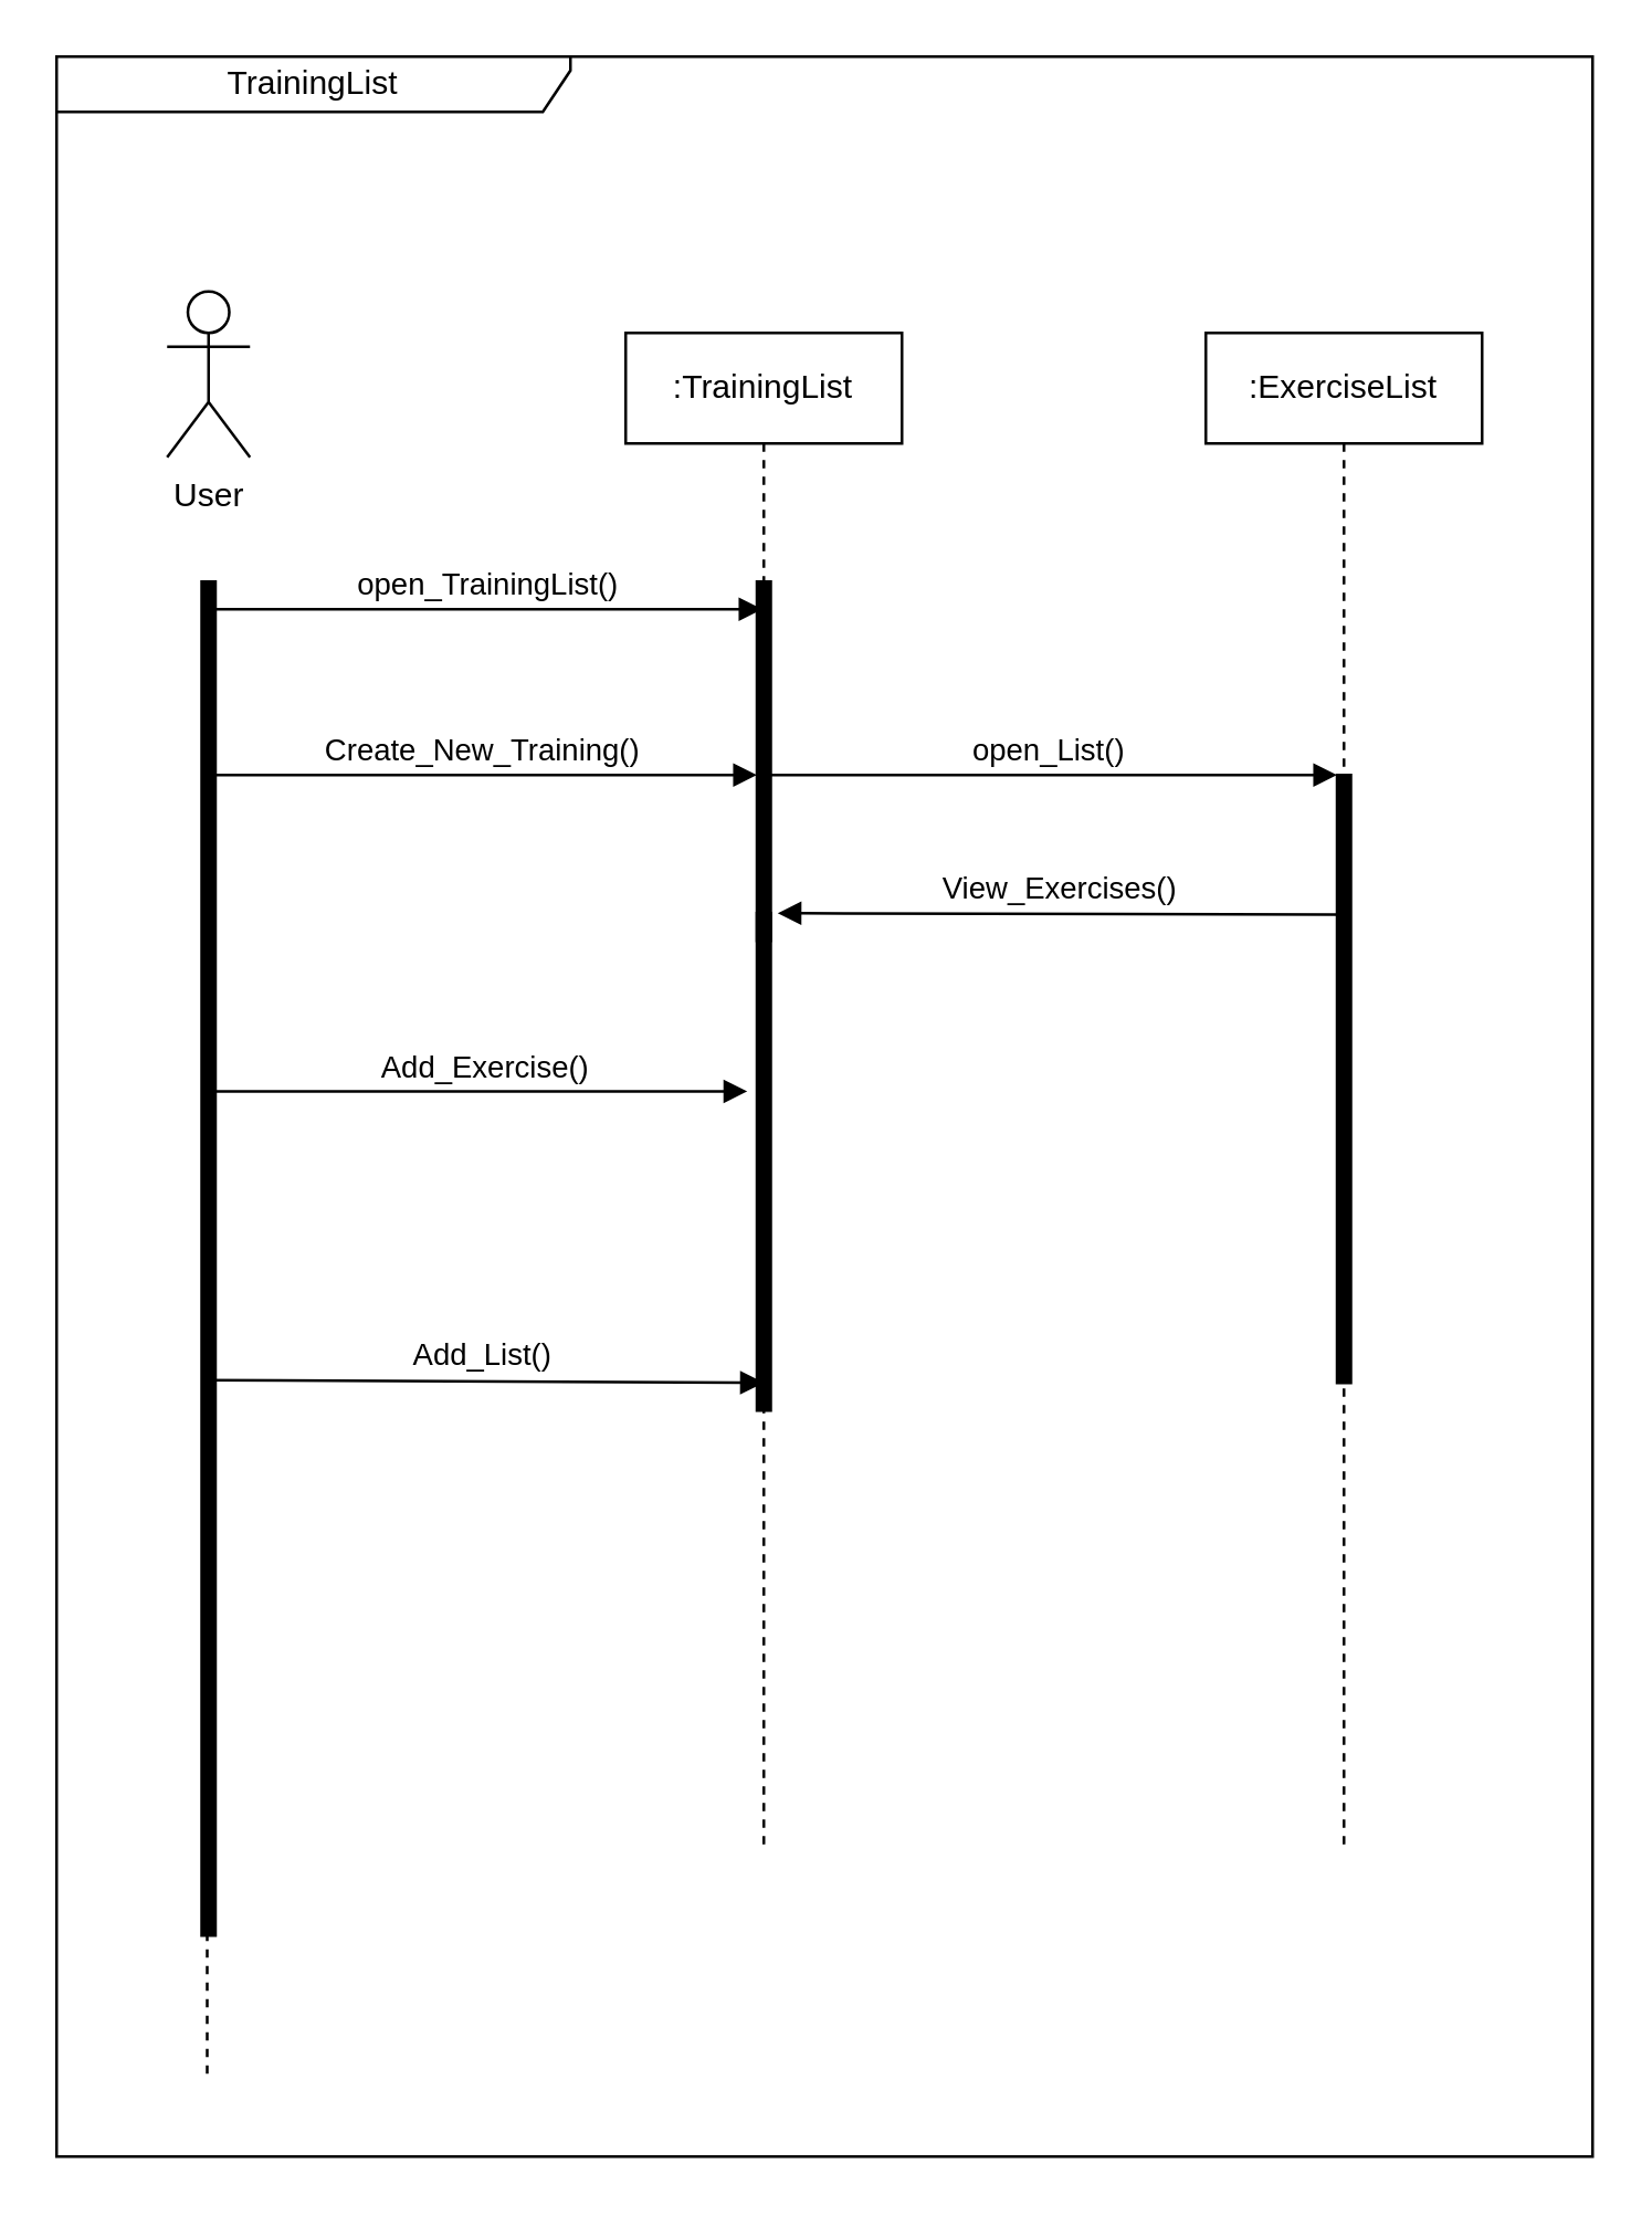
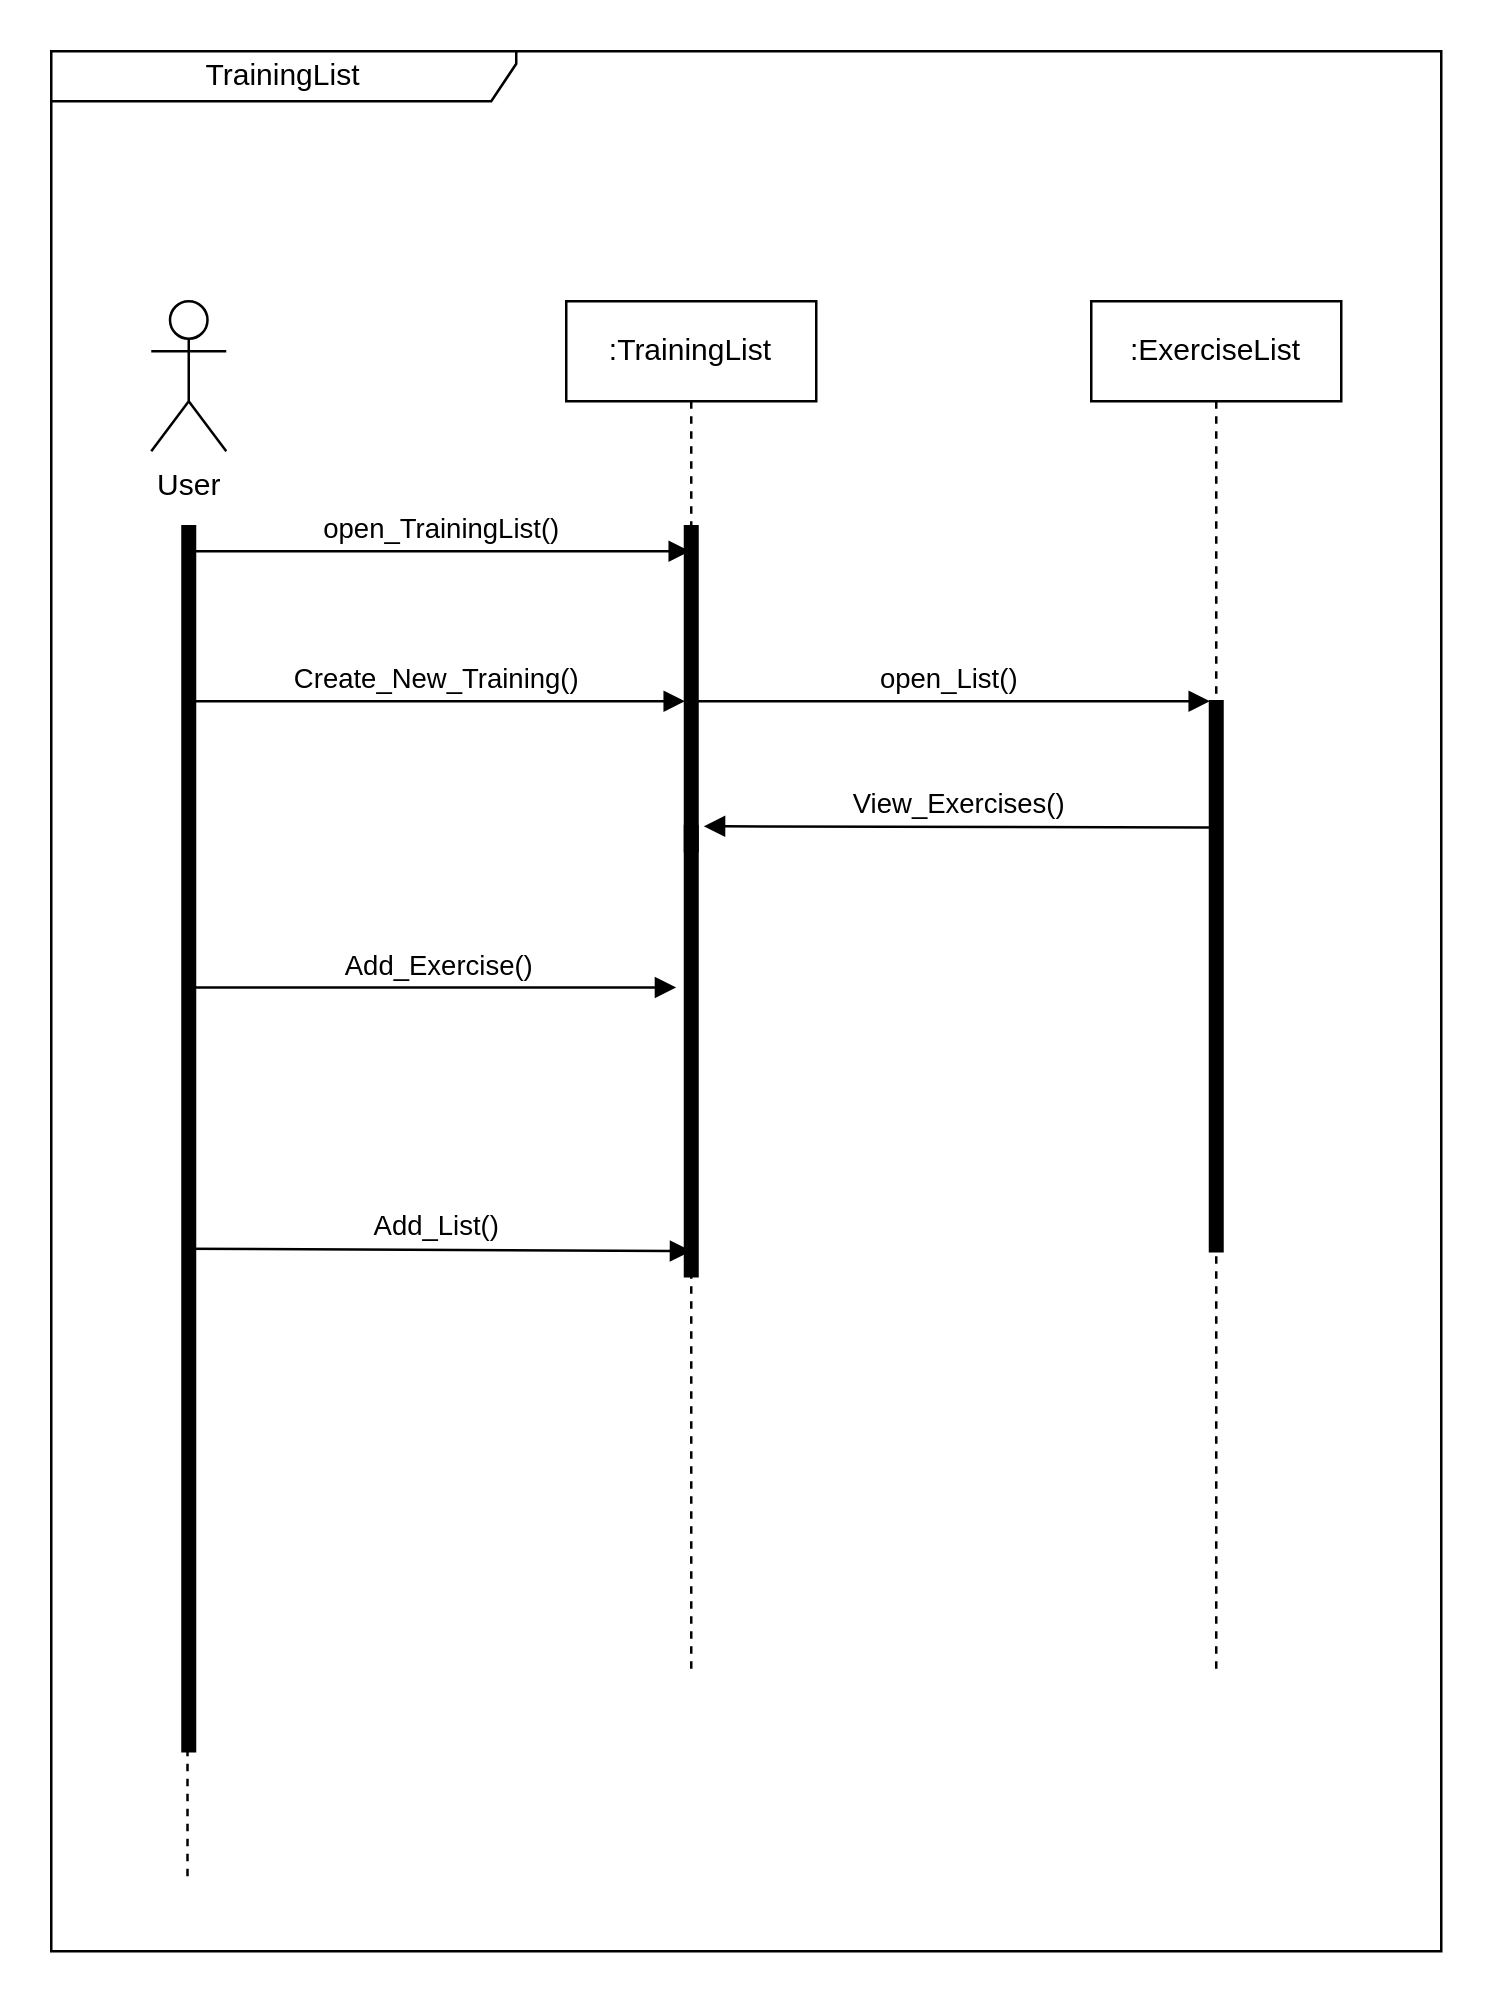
  <mxCell id="0" />
  <mxCell id="1" parent="0" />
  <mxCell id="2" value="TrainingList" style="shape=umlFrame;whiteSpace=wrap;html=1;pointerEvents=0;recursiveResize=0;container=1;collapsible=0;width=186;height=20;" vertex="1" parent="1"><mxGeometry x="20" y="20" width="556" height="760" as="geometry" /></mxCell>
- <mxCell id="3" value="&lt;div&gt;User&lt;/div&gt;&lt;div&gt;&lt;br&gt;&lt;/div&gt;" style="shape=umlActor;verticalLabelPosition=bottom;verticalAlign=top;html=1;outlineConnect=0;" vertex="1" parent="2"><mxGeometry x="40" y="85" width="30" height="60" as="geometry" /></mxCell>
+ <mxCell id="3" value="&lt;div&gt;User&lt;/div&gt;&lt;div&gt;&lt;br&gt;&lt;/div&gt;" style="shape=umlActor;verticalLabelPosition=bottom;verticalAlign=top;html=1;outlineConnect=0;" vertex="1" parent="2"><mxGeometry x="40" y="100" width="30" height="60" as="geometry" /></mxCell>
  <mxCell id="4" value="" style="html=1;points=[];perimeter=orthogonalPerimeter;fillColor=strokeColor;align=left;verticalAlign=top;spacingLeft=10;" vertex="1" parent="2"><mxGeometry x="253.5" y="190" width="5" height="130" as="geometry" /></mxCell>
  <mxCell id="5" value="" style="html=1;verticalAlign=bottom;labelBackgroundColor=none;endArrow=none;endFill=0;rounded=0;dashed=1;" edge="1" parent="2" source="9"><mxGeometry width="160" relative="1" as="geometry"><mxPoint x="54.5" y="649" as="sourcePoint" /><mxPoint x="54.5" y="190" as="targetPoint" /><Array as="points" /></mxGeometry></mxCell>
  <mxCell id="6" value=":TrainingList" style="shape=umlLifeline;perimeter=lifelinePerimeter;whiteSpace=wrap;html=1;container=1;dropTarget=0;collapsible=0;recursiveResize=0;outlineConnect=0;portConstraint=eastwest;newEdgeStyle={&quot;edgeStyle&quot;:&quot;elbowEdgeStyle&quot;,&quot;elbow&quot;:&quot;vertical&quot;,&quot;curved&quot;:0,&quot;rounded&quot;:0};" vertex="1" parent="2"><mxGeometry x="206" y="100" width="100" height="550" as="geometry" /></mxCell>
  <mxCell id="7" value="open_TrainingList()" style="html=1;verticalAlign=bottom;labelBackgroundColor=none;endArrow=block;endFill=1;rounded=0;" edge="1" parent="2" target="6"><mxGeometry x="0.003" width="160" relative="1" as="geometry"><mxPoint x="56" y="200" as="sourcePoint" /><mxPoint x="226" y="200" as="targetPoint" /><mxPoint as="offset" /></mxGeometry></mxCell>
  <mxCell id="8" value="" style="html=1;verticalAlign=bottom;labelBackgroundColor=none;endArrow=none;endFill=0;rounded=0;dashed=1;" edge="1" parent="2" target="9"><mxGeometry width="160" relative="1" as="geometry"><mxPoint x="54.5" y="730" as="sourcePoint" /><mxPoint x="68.5" y="200" as="targetPoint" /></mxGeometry></mxCell>
  <mxCell id="9" value="" style="html=1;points=[];perimeter=orthogonalPerimeter;fillColor=strokeColor;align=left;verticalAlign=top;spacingLeft=10;" vertex="1" parent="2"><mxGeometry x="52.5" y="190" width="5" height="490" as="geometry" /></mxCell>
  <mxCell id="10" value=":ExerciseList" style="shape=umlLifeline;perimeter=lifelinePerimeter;whiteSpace=wrap;html=1;container=1;dropTarget=0;collapsible=0;recursiveResize=0;outlineConnect=0;portConstraint=eastwest;newEdgeStyle={&quot;edgeStyle&quot;:&quot;elbowEdgeStyle&quot;,&quot;elbow&quot;:&quot;vertical&quot;,&quot;curved&quot;:0,&quot;rounded&quot;:0};" vertex="1" parent="2"><mxGeometry x="416" y="100" width="100" height="550" as="geometry" /></mxCell>
  <mxCell id="11" value="" style="html=1;points=[];perimeter=orthogonalPerimeter;fillColor=strokeColor;align=left;verticalAlign=top;spacingLeft=10;" vertex="1" parent="2"><mxGeometry x="463.5" y="260" width="5" height="220" as="geometry" /></mxCell>
  <mxCell id="12" value="View_Exercises()" style="html=1;verticalAlign=bottom;labelBackgroundColor=none;endArrow=none;endFill=0;rounded=0;entryX=0.5;entryY=0.19;entryDx=0;entryDy=0;entryPerimeter=0;startArrow=block;startFill=1;exitX=1.5;exitY=0;exitDx=0;exitDy=0;exitPerimeter=0;" edge="1" parent="2" source="13"><mxGeometry x="0.003" width="160" relative="1" as="geometry"><mxPoint x="256" y="310" as="sourcePoint" /><mxPoint x="463.5" y="310.5" as="targetPoint" /><mxPoint as="offset" /></mxGeometry></mxCell>
  <mxCell id="13" value="" style="html=1;points=[];perimeter=orthogonalPerimeter;fillColor=strokeColor;align=left;verticalAlign=top;spacingLeft=10;" vertex="1" parent="2"><mxGeometry x="253.5" y="310" width="5" height="180" as="geometry" /></mxCell>
  <mxCell id="14" value="Create_New_Training()" style="html=1;verticalAlign=bottom;labelBackgroundColor=none;endArrow=block;endFill=1;rounded=0;" edge="1" parent="2"><mxGeometry x="0.003" width="160" relative="1" as="geometry"><mxPoint x="53.5" y="260" as="sourcePoint" /><mxPoint x="253.5" y="260" as="targetPoint" /><mxPoint as="offset" /></mxGeometry></mxCell>
  <mxCell id="15" value="open_List()" style="html=1;verticalAlign=bottom;labelBackgroundColor=none;endArrow=block;endFill=1;rounded=0;entryX=0.5;entryY=0.19;entryDx=0;entryDy=0;entryPerimeter=0;" edge="1" parent="2"><mxGeometry x="0.003" width="160" relative="1" as="geometry"><mxPoint x="253.5" y="260" as="sourcePoint" /><mxPoint x="463.5" y="260" as="targetPoint" /><mxPoint as="offset" /></mxGeometry></mxCell>
  <mxCell id="16" value="Add_Exercise()" style="html=1;verticalAlign=bottom;labelBackgroundColor=none;endArrow=block;endFill=1;rounded=0;" edge="1" parent="2"><mxGeometry x="0.003" width="160" relative="1" as="geometry"><mxPoint x="57.5" y="374.5" as="sourcePoint" /><mxPoint x="250" y="374.5" as="targetPoint" /><mxPoint as="offset" /></mxGeometry></mxCell>
  <mxCell id="17" value="Add_List()" style="html=1;verticalAlign=bottom;labelBackgroundColor=none;endArrow=block;endFill=1;rounded=0;entryX=0.5;entryY=0.944;entryDx=0;entryDy=0;entryPerimeter=0;" edge="1" parent="2" target="13"><mxGeometry x="0.003" width="160" relative="1" as="geometry"><mxPoint x="52.5" y="479" as="sourcePoint" /><mxPoint x="245" y="479" as="targetPoint" /><mxPoint as="offset" /></mxGeometry></mxCell>
